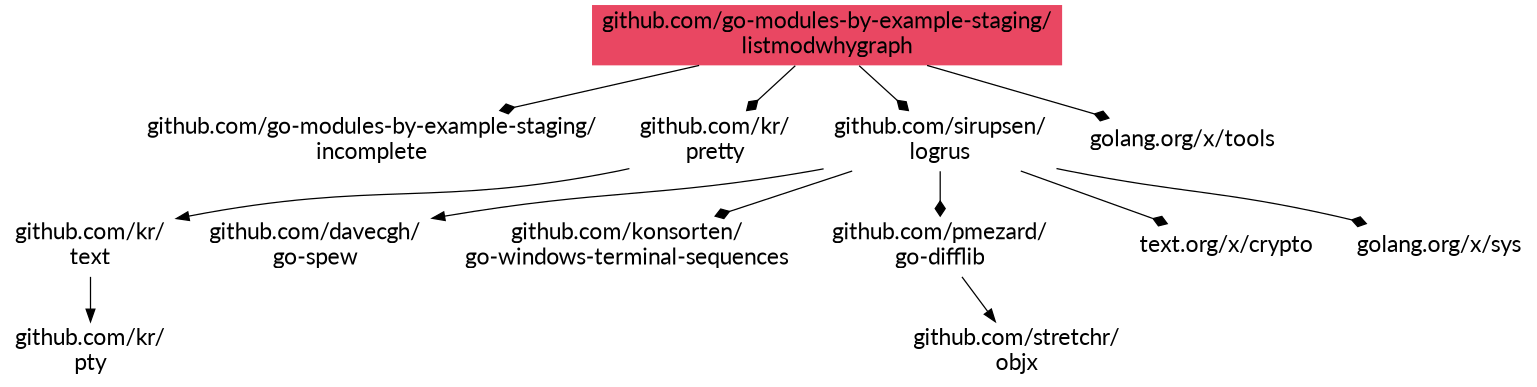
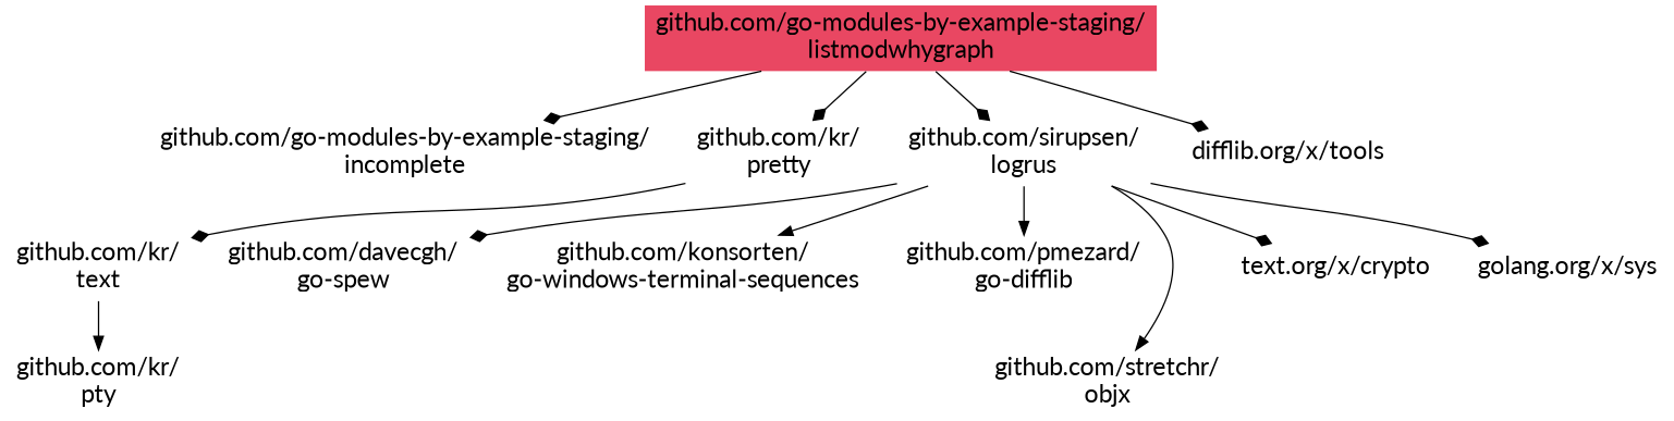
  digraph {
    fontname=Lato
    root="github.com/go-modules-by-example-staging/\nlistmodwhygraph"
    node [fontname=Lato fontsize=18 shape=plaintext]
    edge [arrowhead=diamond fontname=Lato]
    "github.com/go-modules-by-example-staging/\nlistmodwhygraph" [fillcolor="#E94762" style=filled]
    "github.com/go-modules-by-example-staging/\nincomplete"
    "github.com/kr/\npretty"
    "github.com/sirupsen/\nlogrus"
-   "golang.org/x/tools"
+   "golang.org/x/tools" [label="difflib.org/x/tools"]
    "github.com/kr/\ntext"
    "github.com/davecgh/\ngo-spew"
    "github.com/konsorten/\ngo-windows-terminal-sequences"
    "github.com/pmezard/\ngo-difflib"
    "github.com/stretchr/\nobjx"
    n11 [label="text.org/x/crypto"]
    "golang.org/x/sys"
    "github.com/kr/\npty"
    "github.com/go-modules-by-example-staging/\nlistmodwhygraph" -> "github.com/go-modules-by-example-staging/\nincomplete"
    "github.com/go-modules-by-example-staging/\nlistmodwhygraph" -> "github.com/kr/\npretty"
    "github.com/go-modules-by-example-staging/\nlistmodwhygraph" -> "github.com/sirupsen/\nlogrus"
    "github.com/go-modules-by-example-staging/\nlistmodwhygraph" -> "golang.org/x/tools"
-   "github.com/kr/\npretty" -> "github.com/kr/\ntext" [arrowhead=normal]
-   "github.com/sirupsen/\nlogrus" -> "github.com/davecgh/\ngo-spew" [arrowhead=normal]
-   "github.com/sirupsen/\nlogrus" -> "github.com/konsorten/\ngo-windows-terminal-sequences"
-   "github.com/sirupsen/\nlogrus" -> "github.com/pmezard/\ngo-difflib"
-   "github.com/pmezard/\ngo-difflib" -> "github.com/stretchr/\nobjx" [arrowhead=normal]
+   "github.com/kr/\npretty" -> "github.com/kr/\ntext"
+   "github.com/sirupsen/\nlogrus" -> "github.com/davecgh/\ngo-spew"
+   "github.com/sirupsen/\nlogrus" -> "github.com/konsorten/\ngo-windows-terminal-sequences" [arrowhead=normal]
+   "github.com/sirupsen/\nlogrus" -> "github.com/pmezard/\ngo-difflib" [arrowhead=normal]
+   "github.com/sirupsen/\nlogrus" -> "github.com/stretchr/\nobjx" [arrowhead=normal]
    "github.com/sirupsen/\nlogrus" -> n11
    "github.com/sirupsen/\nlogrus" -> "golang.org/x/sys"
    "github.com/kr/\ntext" -> "github.com/kr/\npty" [arrowhead=normal]
  }
